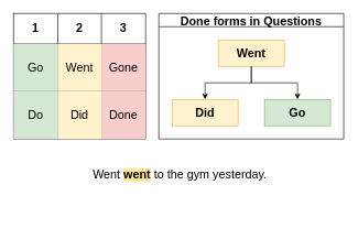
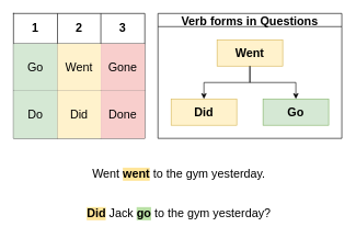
  <mxCell id="0" />
  <mxCell id="1" parent="0" />
  <mxCell id="2" value="&lt;span style=&quot;font-weight: normal;&quot;&gt;Went &lt;/span&gt;&lt;span style=&quot;background-color: rgb(255, 229, 153);&quot;&gt;went&lt;/span&gt;&amp;nbsp;&lt;span style=&quot;font-weight: normal;&quot;&gt;to the gym yesterday.&lt;/span&gt;" style="text;html=1;strokeColor=none;fillColor=none;align=center;verticalAlign=middle;whiteSpace=wrap;rounded=0;fontStyle=1;fontSize=18;" vertex="1" parent="1"><mxGeometry x="107" y="250" width="330" height="30" as="geometry" /></mxCell>
- <mxCell id="4" value="Done forms in Questions" style="swimlane;startSize=20;horizontal=1;childLayout=treeLayout;horizontalTree=0;resizable=0;containerType=tree;fontSize=18;" vertex="1" parent="1"><mxGeometry x="240" y="20" width="280" height="190" as="geometry" /></mxCell>
+ <mxCell id="3" value="&lt;span style=&quot;background-color: rgb(255, 229, 153);&quot;&gt;Did&lt;/span&gt; &lt;span style=&quot;font-weight: normal;&quot;&gt;Jack &lt;/span&gt;&lt;span style=&quot;background-color: rgb(185, 224, 165);&quot;&gt;go&lt;/span&gt; &lt;span style=&quot;font-weight: normal;&quot;&gt;to the gym yesterday?&lt;/span&gt;" style="text;html=1;strokeColor=none;fillColor=none;align=center;verticalAlign=middle;whiteSpace=wrap;rounded=0;fontStyle=1;fontSize=18;" vertex="1" parent="1"><mxGeometry x="107" y="310" width="330" height="30" as="geometry" /></mxCell>
+ <mxCell id="4" value="Verb forms in Questions" style="swimlane;startSize=20;horizontal=1;childLayout=treeLayout;horizontalTree=0;resizable=0;containerType=tree;fontSize=18;" vertex="1" parent="1"><mxGeometry x="240" y="20" width="280" height="190" as="geometry" /></mxCell>
  <mxCell id="5" value="&lt;b&gt;Went&lt;/b&gt;" style="whiteSpace=wrap;html=1;fontSize=18;fillColor=#fff2cc;strokeColor=#d6b656;" vertex="1" parent="4"><mxGeometry x="90" y="40" width="100" height="40" as="geometry" /></mxCell>
  <mxCell id="6" value="&lt;b&gt;Did&lt;/b&gt;" style="whiteSpace=wrap;html=1;fontSize=18;fillColor=#fff2cc;strokeColor=#d6b656;" vertex="1" parent="4"><mxGeometry x="20" y="130" width="100" height="40" as="geometry" /></mxCell>
  <mxCell id="7" value="" style="edgeStyle=elbowEdgeStyle;elbow=vertical;html=1;rounded=0;fontSize=18;" edge="1" parent="4" source="5" target="6"><mxGeometry relative="1" as="geometry" /></mxCell>
  <mxCell id="8" value="&lt;b&gt;Go&lt;/b&gt;" style="whiteSpace=wrap;html=1;fontSize=18;fillColor=#d5e8d4;strokeColor=#82b366;" vertex="1" parent="4"><mxGeometry x="160" y="130" width="100" height="40" as="geometry" /></mxCell>
  <mxCell id="9" value="" style="edgeStyle=elbowEdgeStyle;elbow=vertical;html=1;rounded=0;fontSize=18;" edge="1" parent="4" source="5" target="8"><mxGeometry relative="1" as="geometry" /></mxCell>
  <mxCell id="10" value="" style="shape=table;html=1;whiteSpace=wrap;startSize=0;container=1;collapsible=0;childLayout=tableLayout;fontSize=18;" vertex="1" parent="1"><mxGeometry x="20" y="20" width="200" height="190" as="geometry" /></mxCell>
  <mxCell id="11" value="" style="shape=tableRow;horizontal=0;startSize=0;swimlaneHead=0;swimlaneBody=0;top=0;left=0;bottom=0;right=0;collapsible=0;dropTarget=0;fillColor=none;points=[[0,0.5],[1,0.5]];portConstraint=eastwest;fontSize=18;" vertex="1" parent="10"><mxGeometry width="200" height="46" as="geometry" /></mxCell>
  <mxCell id="12" value="&lt;b&gt;1&lt;/b&gt;" style="shape=partialRectangle;html=1;whiteSpace=wrap;connectable=0;fillColor=none;top=0;left=0;bottom=0;right=0;overflow=hidden;fontSize=18;" vertex="1" parent="11"><mxGeometry width="67" height="46" as="geometry"><mxRectangle width="67" height="46" as="alternateBounds" /></mxGeometry></mxCell>
  <mxCell id="13" value="&lt;b&gt;2&lt;/b&gt;" style="shape=partialRectangle;html=1;whiteSpace=wrap;connectable=0;fillColor=none;top=0;left=0;bottom=0;right=0;overflow=hidden;fontSize=18;" vertex="1" parent="11"><mxGeometry x="67" width="66" height="46" as="geometry"><mxRectangle width="66" height="46" as="alternateBounds" /></mxGeometry></mxCell>
  <mxCell id="14" value="&lt;b&gt;3&lt;/b&gt;" style="shape=partialRectangle;html=1;whiteSpace=wrap;connectable=0;fillColor=none;top=0;left=0;bottom=0;right=0;overflow=hidden;fontSize=18;" vertex="1" parent="11"><mxGeometry x="133" width="67" height="46" as="geometry"><mxRectangle width="67" height="46" as="alternateBounds" /></mxGeometry></mxCell>
  <mxCell id="15" value="" style="shape=tableRow;horizontal=0;startSize=0;swimlaneHead=0;swimlaneBody=0;top=0;left=0;bottom=0;right=0;collapsible=0;dropTarget=0;fillColor=none;points=[[0,0.5],[1,0.5]];portConstraint=eastwest;fontSize=18;" vertex="1" parent="10"><mxGeometry y="46" width="200" height="71" as="geometry" /></mxCell>
  <mxCell id="16" value="Go" style="shape=partialRectangle;html=1;whiteSpace=wrap;connectable=0;fillColor=#d5e8d4;top=0;left=0;bottom=0;right=0;overflow=hidden;fontSize=18;strokeColor=#82b366;" vertex="1" parent="15"><mxGeometry width="67" height="71" as="geometry"><mxRectangle width="67" height="71" as="alternateBounds" /></mxGeometry></mxCell>
  <mxCell id="17" value="Went" style="shape=partialRectangle;html=1;whiteSpace=wrap;connectable=0;fillColor=#fff2cc;top=0;left=0;bottom=0;right=0;overflow=hidden;fontSize=18;strokeColor=#d6b656;" vertex="1" parent="15"><mxGeometry x="67" width="66" height="71" as="geometry"><mxRectangle width="66" height="71" as="alternateBounds" /></mxGeometry></mxCell>
  <mxCell id="18" value="Gone" style="shape=partialRectangle;html=1;whiteSpace=wrap;connectable=0;fillColor=#f8cecc;top=0;left=0;bottom=0;right=0;overflow=hidden;fontSize=18;strokeColor=#b85450;" vertex="1" parent="15"><mxGeometry x="133" width="67" height="71" as="geometry"><mxRectangle width="67" height="71" as="alternateBounds" /></mxGeometry></mxCell>
  <mxCell id="19" value="" style="shape=tableRow;horizontal=0;startSize=0;swimlaneHead=0;swimlaneBody=0;top=0;left=0;bottom=0;right=0;collapsible=0;dropTarget=0;fillColor=none;points=[[0,0.5],[1,0.5]];portConstraint=eastwest;fontSize=18;" vertex="1" parent="10"><mxGeometry y="117" width="200" height="73" as="geometry" /></mxCell>
  <mxCell id="20" value="Do" style="shape=partialRectangle;html=1;whiteSpace=wrap;connectable=0;fillColor=#d5e8d4;top=0;left=0;bottom=0;right=0;overflow=hidden;fontSize=18;strokeColor=#82b366;" vertex="1" parent="19"><mxGeometry width="67" height="73" as="geometry"><mxRectangle width="67" height="73" as="alternateBounds" /></mxGeometry></mxCell>
  <mxCell id="21" value="Did" style="shape=partialRectangle;html=1;whiteSpace=wrap;connectable=0;fillColor=#fff2cc;top=0;left=0;bottom=0;right=0;overflow=hidden;fontSize=18;strokeColor=#d6b656;" vertex="1" parent="19"><mxGeometry x="67" width="66" height="73" as="geometry"><mxRectangle width="66" height="73" as="alternateBounds" /></mxGeometry></mxCell>
  <mxCell id="22" value="Done" style="shape=partialRectangle;html=1;whiteSpace=wrap;connectable=0;fillColor=#f8cecc;top=0;left=0;bottom=0;right=0;overflow=hidden;pointerEvents=1;fontSize=18;strokeColor=#b85450;" vertex="1" parent="19"><mxGeometry x="133" width="67" height="73" as="geometry"><mxRectangle width="67" height="73" as="alternateBounds" /></mxGeometry></mxCell>
